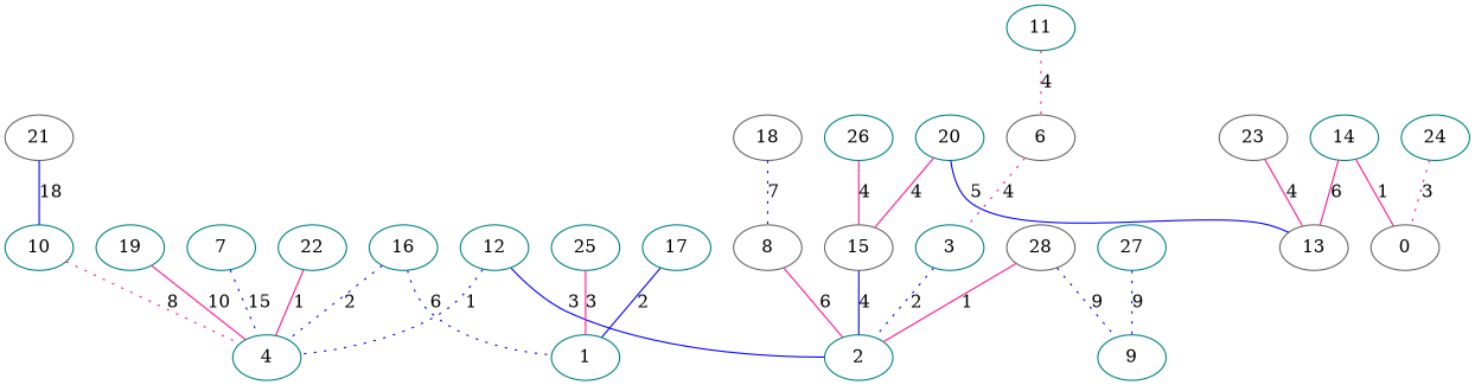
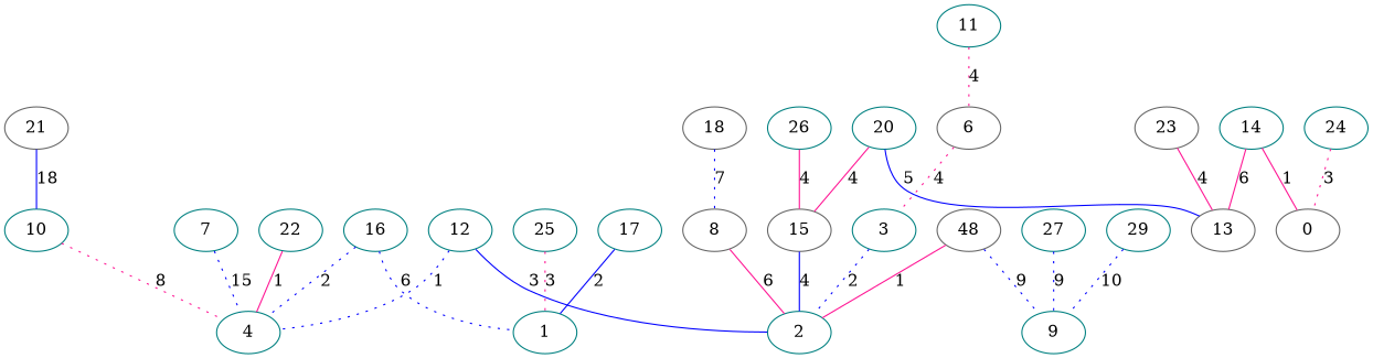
  graph {
    node [color=teal]
    edge [color=blue style=dotted]
    12
    4
    2
    0 [color=gray40]
    14
    13 [color=gray40]
    22
-   28 [color=gray40]
+   28 [color=gray40 label=48]
    9
    3
    16
    1
    17
    24
    25
    6 [color=gray40]
    11
    15 [color=gray40]
    20
    23 [color=gray40]
    26
    8 [color=gray40]
    18 [color=gray40]
    10
    27
-   19
+   29
    7
    21 [color=gray40]
    12 -- 4 [label=1]
    12 -- 2 [label=3 style=solid]
    14 -- 0 [color=deeppink label=1 style=solid]
    14 -- 13 [color=deeppink label=6 style=solid]
    22 -- 4 [color=deeppink label=1 style=solid]
    28 -- 2 [color=deeppink label=1 style=solid]
    28 -- 9 [label=9]
    3 -- 2 [label=2]
    16 -- 4 [label=2]
    16 -- 1 [label=6]
    17 -- 1 [label=2 style=solid]
    24 -- 0 [color=deeppink label=3]
-   25 -- 1 [color=deeppink label=3 style=solid]
+   25 -- 1 [color=deeppink label=3]
    6 -- 3 [color=deeppink label=4]
    11 -- 6 [color=deeppink label=4]
    15 -- 2 [label=4 style=solid]
    20 -- 13 [label=5 style=solid]
    20 -- 15 [color=deeppink label=4 style=solid]
    23 -- 13 [color=deeppink label=4 style=solid]
    26 -- 15 [color=deeppink label=4 style=solid]
    8 -- 2 [color=deeppink label=6 style=solid]
    18 -- 8 [label=7]
    10 -- 4 [color=deeppink label=8]
    27 -- 9 [label=9]
-   19 -- 4 [color=deeppink label=10 style=solid]
+   29 -- 9 [label=10]
    7 -- 4 [label=15]
    21 -- 10 [label=18 style=solid]
  }
